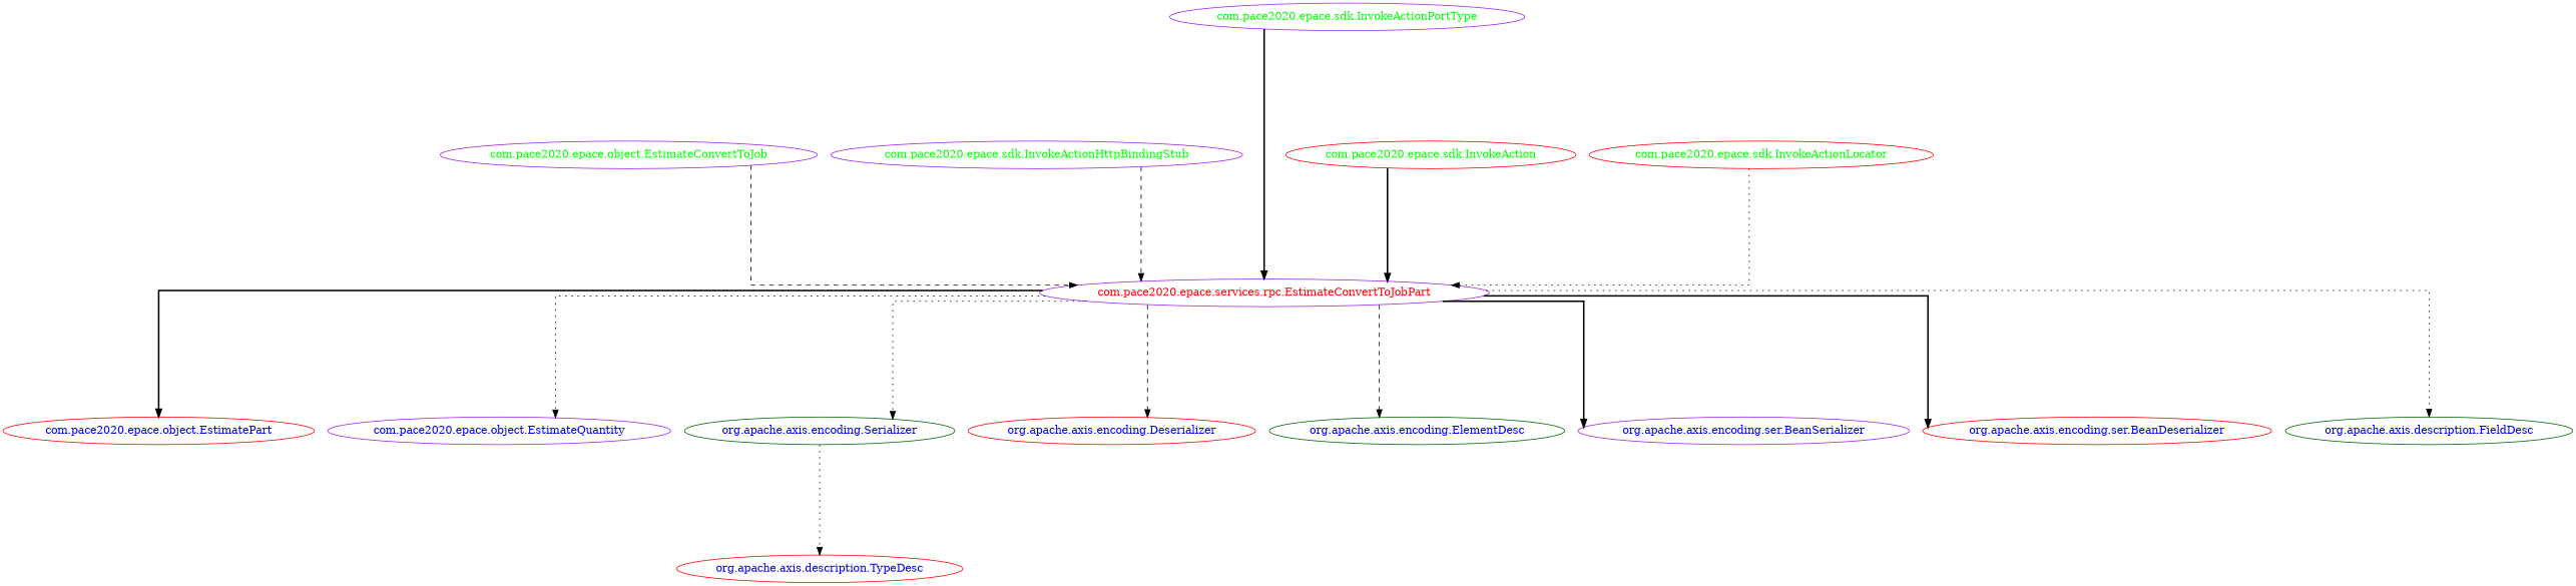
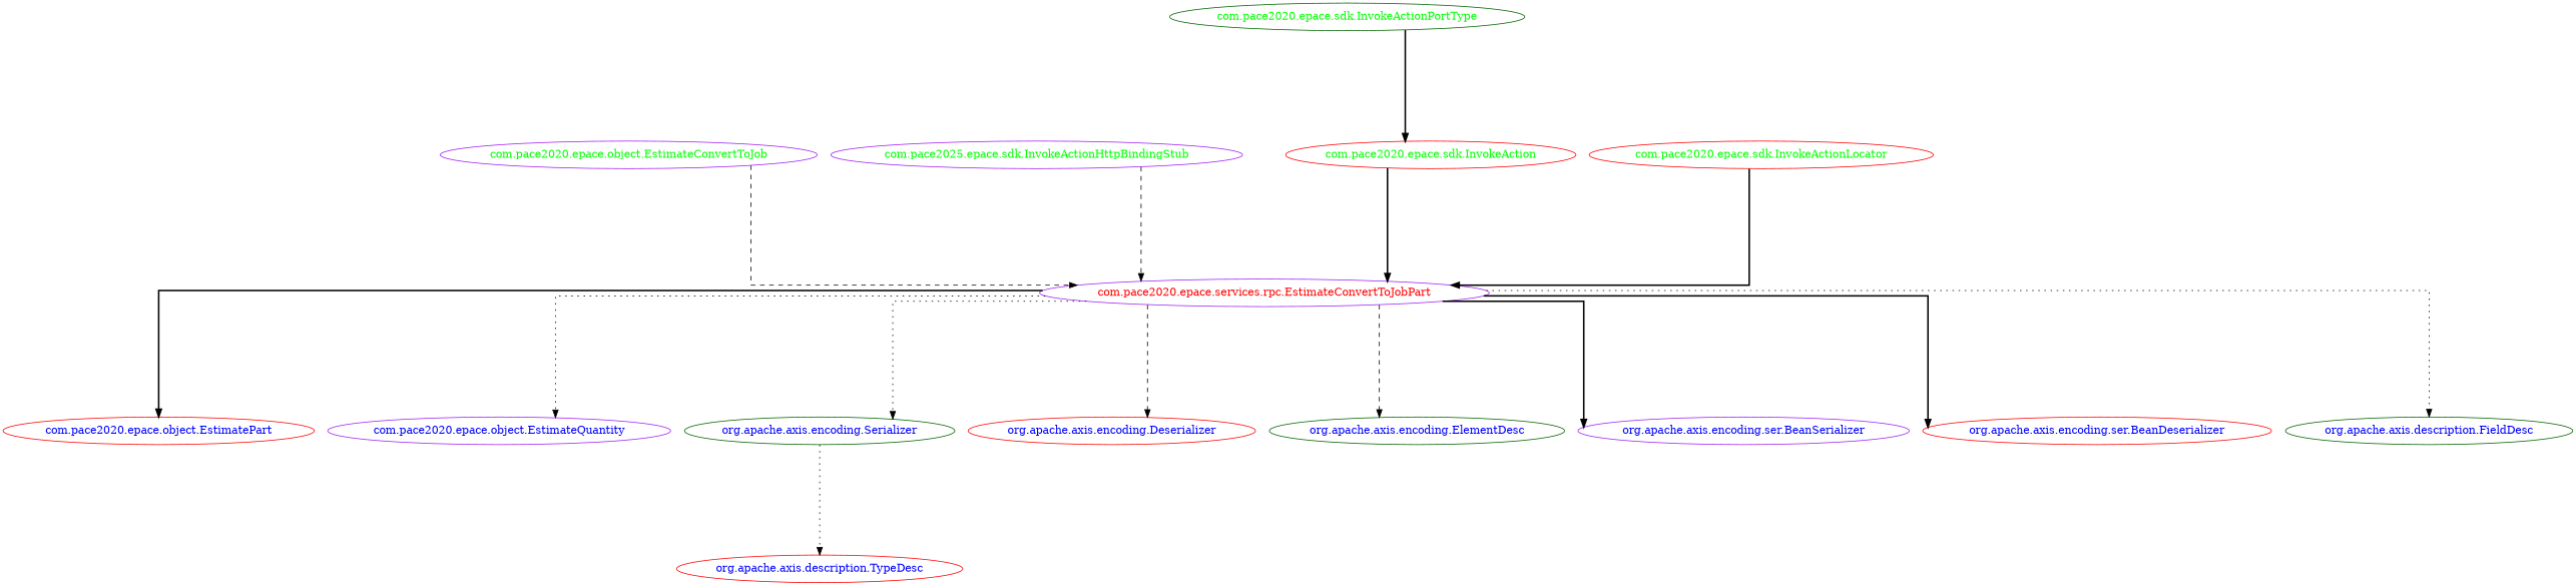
  digraph {
    concentrate=true
    rankdir=TB
    ranksep=2.0
    splines=ortho
    node [color=red fontcolor=blue]
    edge [style=bold]
    "com.pace2020.epace.services.rpc.EstimateConvertToJobPart" [color=purple fontcolor=red]
    "com.pace2020.epace.object.EstimatePart"
    "com.pace2020.epace.object.EstimateQuantity" [color=purple]
    "org.apache.axis.encoding.Serializer" [color=darkgreen]
    "org.apache.axis.encoding.Deserializer"
    n6 [color=darkgreen label="org.apache.axis.encoding.ElementDesc"]
    "org.apache.axis.encoding.ser.BeanSerializer" [color=purple]
    "org.apache.axis.encoding.ser.BeanDeserializer"
    "org.apache.axis.description.FieldDesc" [color=darkgreen]
    "org.apache.axis.description.TypeDesc"
    "com.pace2020.epace.object.EstimateConvertToJob" [color=purple fontcolor=green]
-   "com.pace2020.epace.sdk.InvokeActionHttpBindingStub" [color=purple fontcolor=green]
-   "com.pace2020.epace.sdk.InvokeActionPortType" [color=purple fontcolor=green]
+   "com.pace2020.epace.sdk.InvokeActionHttpBindingStub" [color=purple fontcolor=green label="com.pace2025.epace.sdk.InvokeActionHttpBindingStub"]
+   "com.pace2020.epace.sdk.InvokeActionPortType" [color=darkgreen fontcolor=green]
    "com.pace2020.epace.sdk.InvokeAction" [fontcolor=green]
    "com.pace2020.epace.sdk.InvokeActionLocator" [fontcolor=green]
    "com.pace2020.epace.services.rpc.EstimateConvertToJobPart" -> "com.pace2020.epace.object.EstimatePart"
    "com.pace2020.epace.services.rpc.EstimateConvertToJobPart" -> "com.pace2020.epace.object.EstimateQuantity" [style=dotted]
    "com.pace2020.epace.services.rpc.EstimateConvertToJobPart" -> "org.apache.axis.encoding.Serializer" [style=dotted]
    "com.pace2020.epace.services.rpc.EstimateConvertToJobPart" -> "org.apache.axis.encoding.Deserializer" [style=dashed]
    "com.pace2020.epace.services.rpc.EstimateConvertToJobPart" -> n6 [style=dashed]
    "com.pace2020.epace.services.rpc.EstimateConvertToJobPart" -> "org.apache.axis.encoding.ser.BeanSerializer"
    "com.pace2020.epace.services.rpc.EstimateConvertToJobPart" -> "org.apache.axis.encoding.ser.BeanDeserializer"
    "com.pace2020.epace.services.rpc.EstimateConvertToJobPart" -> "org.apache.axis.description.FieldDesc" [style=dotted]
    "org.apache.axis.encoding.Serializer" -> "org.apache.axis.description.TypeDesc" [style=dotted]
    "com.pace2020.epace.object.EstimateConvertToJob" -> "com.pace2020.epace.services.rpc.EstimateConvertToJobPart" [style=dashed]
    "com.pace2020.epace.sdk.InvokeActionHttpBindingStub" -> "com.pace2020.epace.services.rpc.EstimateConvertToJobPart" [style=dashed]
-   "com.pace2020.epace.sdk.InvokeActionPortType" -> "com.pace2020.epace.services.rpc.EstimateConvertToJobPart"
+   "com.pace2020.epace.sdk.InvokeActionPortType" -> "com.pace2020.epace.sdk.InvokeAction"
    "com.pace2020.epace.sdk.InvokeAction" -> "com.pace2020.epace.services.rpc.EstimateConvertToJobPart"
-   "com.pace2020.epace.sdk.InvokeActionLocator" -> "com.pace2020.epace.services.rpc.EstimateConvertToJobPart" [style=dotted]
+   "com.pace2020.epace.sdk.InvokeActionLocator" -> "com.pace2020.epace.services.rpc.EstimateConvertToJobPart"
  }
